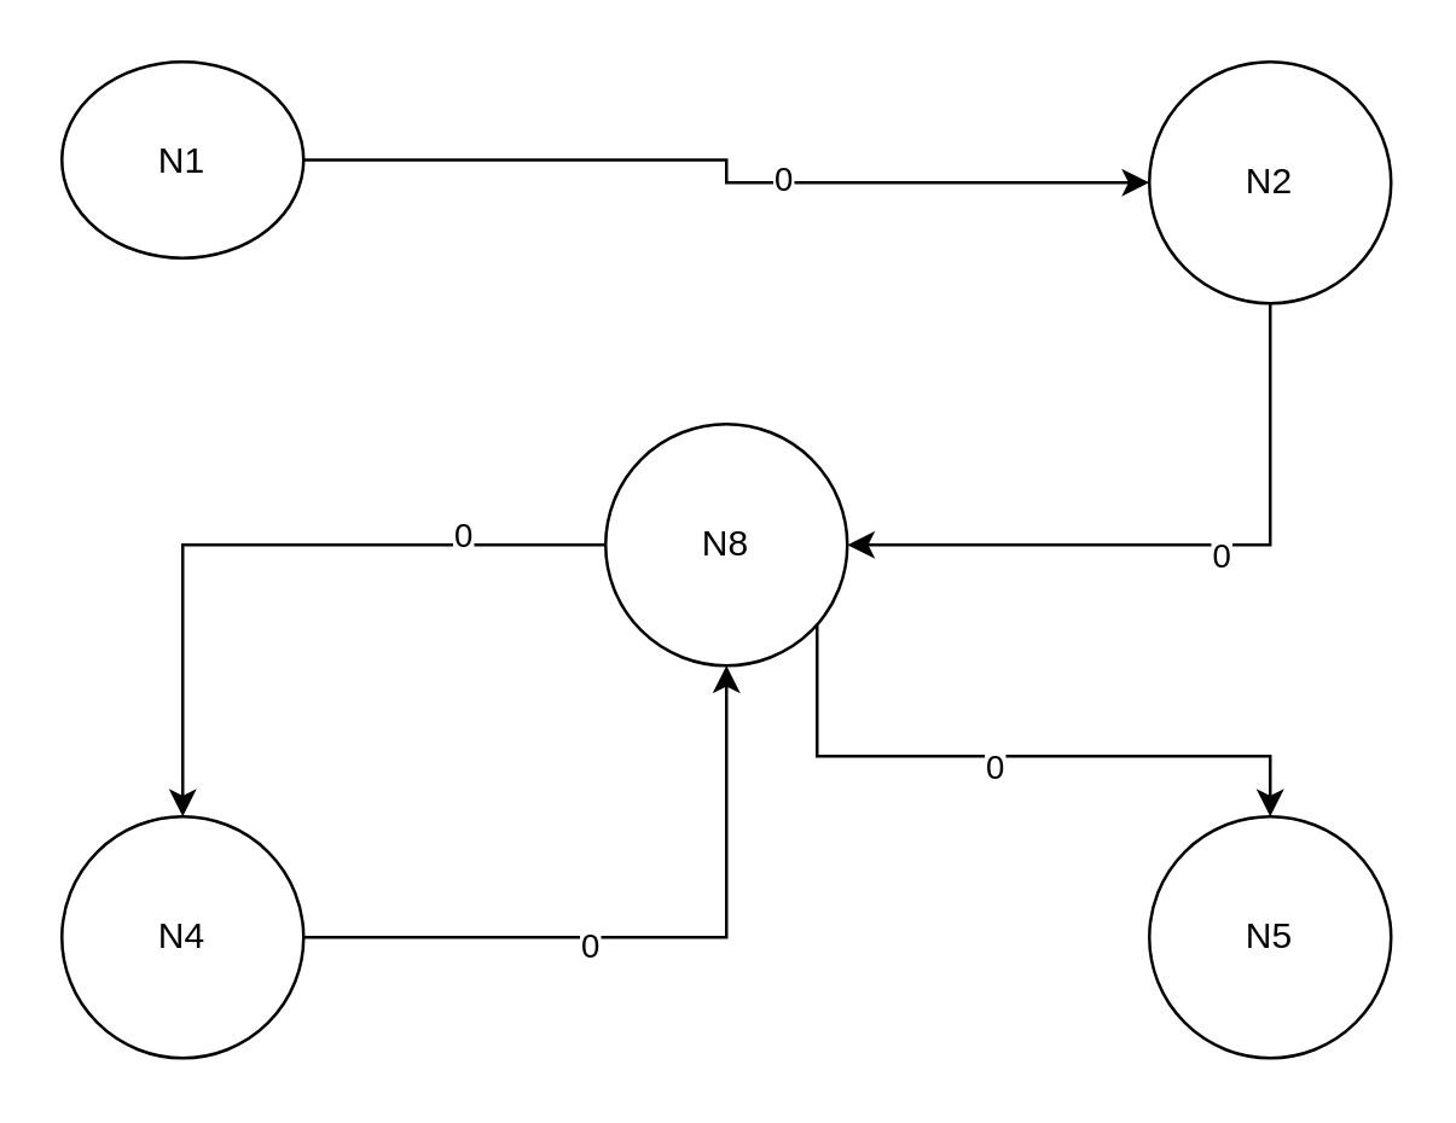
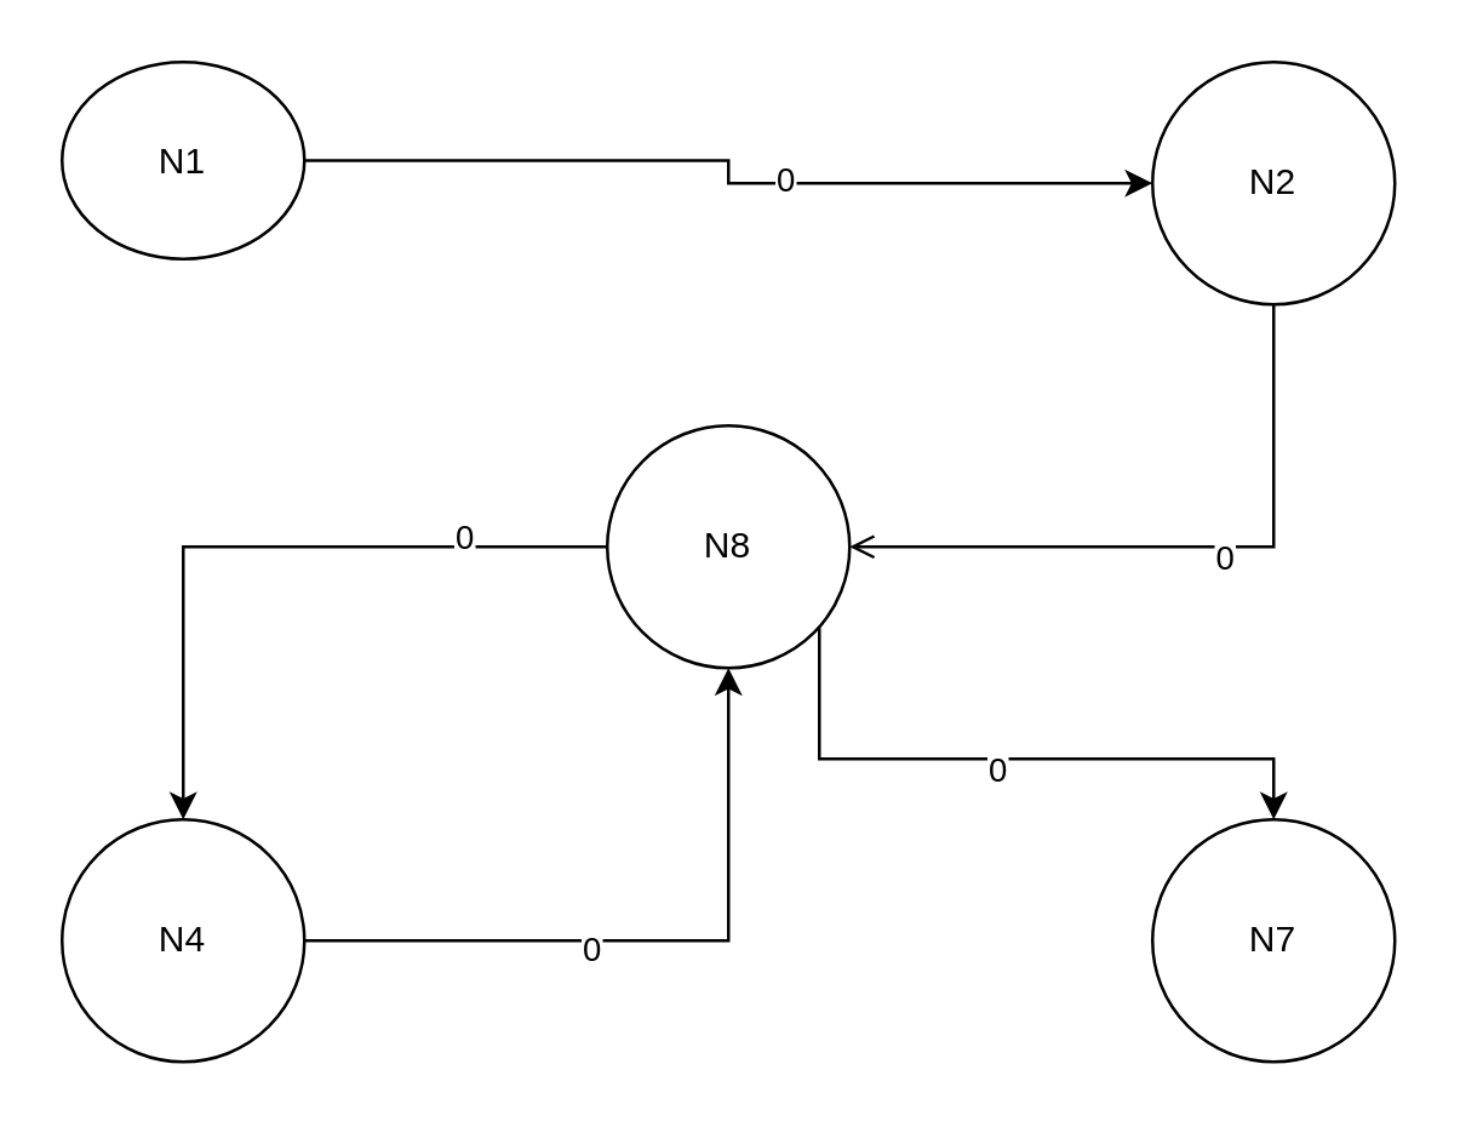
  <mxCell id="0" />
  <mxCell id="1" parent="0" />
  <mxCell id="2" style="edgeStyle=orthogonalEdgeStyle;rounded=0;orthogonalLoop=1;jettySize=auto;html=1;entryX=0;entryY=0.5;entryDx=0;entryDy=0;" edge="1" parent="1" source="4" target="16"><mxGeometry relative="1" as="geometry" /></mxCell>
  <mxCell id="3" value="0" style="edgeLabel;html=1;align=center;verticalAlign=middle;resizable=0;points=[];" vertex="1" connectable="0" parent="2"><mxGeometry x="0.157" y="2" relative="1" as="geometry"><mxPoint as="offset" /></mxGeometry></mxCell>
  <mxCell id="4" value="N1" style="ellipse;whiteSpace=wrap;html=1;aspect=fixed;" vertex="1" parent="1"><mxGeometry x="20" y="20" width="80" height="65" as="geometry" /></mxCell>
- <mxCell id="5" value="N5" style="ellipse;whiteSpace=wrap;html=1;aspect=fixed;" vertex="1" parent="1"><mxGeometry x="380" y="270" width="80" height="80" as="geometry" /></mxCell>
+ <mxCell id="5" value="N7" style="ellipse;whiteSpace=wrap;html=1;aspect=fixed;" vertex="1" parent="1"><mxGeometry x="380" y="270" width="80" height="80" as="geometry" /></mxCell>
  <mxCell id="6" style="edgeStyle=orthogonalEdgeStyle;rounded=0;orthogonalLoop=1;jettySize=auto;html=1;entryX=0.5;entryY=1;entryDx=0;entryDy=0;" edge="1" parent="1" source="8" target="13"><mxGeometry relative="1" as="geometry" /></mxCell>
  <mxCell id="7" value="0" style="edgeLabel;html=1;align=center;verticalAlign=middle;resizable=0;points=[];" vertex="1" connectable="0" parent="6"><mxGeometry x="-0.183" y="-2" relative="1" as="geometry"><mxPoint as="offset" /></mxGeometry></mxCell>
  <mxCell id="8" value="N4" style="ellipse;whiteSpace=wrap;html=1;aspect=fixed;" vertex="1" parent="1"><mxGeometry x="20" y="270" width="80" height="80" as="geometry" /></mxCell>
  <mxCell id="9" style="edgeStyle=orthogonalEdgeStyle;rounded=0;orthogonalLoop=1;jettySize=auto;html=1;entryX=0.5;entryY=0;entryDx=0;entryDy=0;" edge="1" parent="1" source="13" target="8"><mxGeometry relative="1" as="geometry" /></mxCell>
  <mxCell id="10" value="0" style="edgeLabel;html=1;align=center;verticalAlign=middle;resizable=0;points=[];" vertex="1" connectable="0" parent="9"><mxGeometry x="-0.583" y="-4" relative="1" as="geometry"><mxPoint as="offset" /></mxGeometry></mxCell>
  <mxCell id="11" style="edgeStyle=orthogonalEdgeStyle;rounded=0;orthogonalLoop=1;jettySize=auto;html=1;entryX=0.5;entryY=0;entryDx=0;entryDy=0;" edge="1" parent="1" source="13" target="5"><mxGeometry relative="1" as="geometry"><Array as="points"><mxPoint x="270" y="250" /><mxPoint x="420" y="250" /></Array></mxGeometry></mxCell>
  <mxCell id="12" value="0" style="edgeLabel;html=1;align=center;verticalAlign=middle;resizable=0;points=[];" vertex="1" connectable="0" parent="11"><mxGeometry x="-0.049" y="-3" relative="1" as="geometry"><mxPoint as="offset" /></mxGeometry></mxCell>
  <mxCell id="13" value="N8" style="ellipse;whiteSpace=wrap;html=1;aspect=fixed;" vertex="1" parent="1"><mxGeometry x="200" y="140" width="80" height="80" as="geometry" /></mxCell>
- <mxCell id="14" style="edgeStyle=orthogonalEdgeStyle;rounded=0;orthogonalLoop=1;jettySize=auto;html=1;entryX=1;entryY=0.5;entryDx=0;entryDy=0;" edge="1" parent="1" source="16" target="13"><mxGeometry relative="1" as="geometry"><Array as="points"><mxPoint x="420" y="180" /></Array></mxGeometry></mxCell>
+ <mxCell id="14" style="edgeStyle=orthogonalEdgeStyle;rounded=0;orthogonalLoop=1;jettySize=auto;html=1;entryX=1;entryY=0.5;entryDx=0;entryDy=0;endArrow=open;" edge="1" parent="1" source="16" target="13"><mxGeometry relative="1" as="geometry"><Array as="points"><mxPoint x="420" y="180" /></Array></mxGeometry></mxCell>
  <mxCell id="15" value="0" style="edgeLabel;html=1;align=center;verticalAlign=middle;resizable=0;points=[];" vertex="1" connectable="0" parent="14"><mxGeometry x="-0.118" y="3" relative="1" as="geometry"><mxPoint as="offset" /></mxGeometry></mxCell>
  <mxCell id="16" value="N2" style="ellipse;whiteSpace=wrap;html=1;aspect=fixed;" vertex="1" parent="1"><mxGeometry x="380" y="20" width="80" height="80" as="geometry" /></mxCell>
